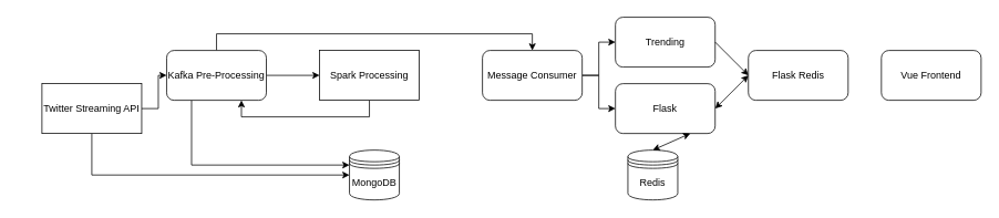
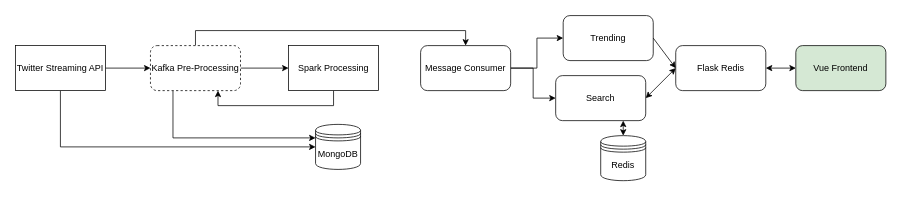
  <mxCell id="0" />
  <mxCell id="1" parent="0" />
  <mxCell id="2" style="edgeStyle=orthogonalEdgeStyle;rounded=0;orthogonalLoop=1;jettySize=auto;html=1;exitX=1;exitY=0.5;exitDx=0;exitDy=0;entryX=0;entryY=0.5;entryDx=0;entryDy=0;shadow=0;strokeColor=#000000;fillColor=#000000;" edge="1" parent="1" source="5" target="7"><mxGeometry relative="1" as="geometry" /></mxCell>
  <mxCell id="3" style="edgeStyle=orthogonalEdgeStyle;rounded=0;orthogonalLoop=1;jettySize=auto;html=1;exitX=0.5;exitY=0;exitDx=0;exitDy=0;entryX=0.5;entryY=0;entryDx=0;entryDy=0;shadow=0;strokeColor=#000000;fillColor=#000000;" edge="1" parent="1" source="5" target="10"><mxGeometry relative="1" as="geometry" /></mxCell>
  <mxCell id="4" style="edgeStyle=orthogonalEdgeStyle;rounded=0;orthogonalLoop=1;jettySize=auto;html=1;exitX=0.25;exitY=1;exitDx=0;exitDy=0;entryX=0;entryY=0.3;entryDx=0;entryDy=0;shadow=0;strokeColor=#000000;fillColor=#000000;" edge="1" parent="1" source="5" target="11"><mxGeometry relative="1" as="geometry" /></mxCell>
- <mxCell id="5" value="Kafka Pre-Processing" style="rounded=1;whiteSpace=wrap;html=1;" vertex="1" parent="1"><mxGeometry x="200" y="60" width="120" height="60" as="geometry" /></mxCell>
+ <mxCell id="5" value="Kafka Pre-Processing" style="rounded=1;whiteSpace=wrap;html=1;dashed=1;" vertex="1" parent="1"><mxGeometry x="200" y="60" width="120" height="60" as="geometry" /></mxCell>
  <mxCell id="6" style="edgeStyle=orthogonalEdgeStyle;rounded=0;orthogonalLoop=1;jettySize=auto;html=1;exitX=0.5;exitY=1;exitDx=0;exitDy=0;entryX=0.75;entryY=1;entryDx=0;entryDy=0;shadow=0;strokeColor=#000000;fillColor=#000000;" edge="1" parent="1" source="7" target="5"><mxGeometry relative="1" as="geometry"><Array as="points"><mxPoint x="444" y="140" /><mxPoint x="290" y="140" /></Array></mxGeometry></mxCell>
  <mxCell id="7" value="Spark Processing" style="whiteSpace=wrap;html=1;rounded=0;" vertex="1" parent="1"><mxGeometry x="384" y="60" width="120" height="60" as="geometry" /></mxCell>
  <mxCell id="8" style="edgeStyle=orthogonalEdgeStyle;rounded=0;orthogonalLoop=1;jettySize=auto;html=1;exitX=1;exitY=0.5;exitDx=0;exitDy=0;entryX=0;entryY=0.5;entryDx=0;entryDy=0;shadow=0;strokeColor=#000000;fillColor=#000000;" edge="1" parent="1" source="10" target="15"><mxGeometry relative="1" as="geometry" /></mxCell>
  <mxCell id="9" style="edgeStyle=orthogonalEdgeStyle;rounded=0;orthogonalLoop=1;jettySize=auto;html=1;exitX=1;exitY=0.5;exitDx=0;exitDy=0;entryX=0;entryY=0.5;entryDx=0;entryDy=0;shadow=0;strokeColor=#000000;fillColor=#000000;" edge="1" parent="1" source="10" target="16"><mxGeometry relative="1" as="geometry" /></mxCell>
- <mxCell id="10" value="Message Consumer" style="rounded=1;whiteSpace=wrap;html=1;" vertex="1" parent="1"><mxGeometry x="580" y="60" width="120" height="60" as="geometry" /></mxCell>
- <mxCell id="11" value="MongoDB" style="shape=datastore;whiteSpace=wrap;html=1;" vertex="1" parent="1"><mxGeometry x="420" y="180" width="60" height="60" as="geometry" /></mxCell>
+ <mxCell id="10" value="Message Consumer" style="rounded=1;whiteSpace=wrap;html=1;" vertex="1" parent="1"><mxGeometry x="560" y="60" width="120" height="60" as="geometry" /></mxCell>
+ <mxCell id="11" value="MongoDB" style="shape=datastore;whiteSpace=wrap;html=1;" vertex="1" parent="1"><mxGeometry x="420" y="165" width="60" height="60" as="geometry" /></mxCell>
  <mxCell id="12" style="edgeStyle=orthogonalEdgeStyle;rounded=0;orthogonalLoop=1;jettySize=auto;html=1;exitX=1;exitY=0.5;exitDx=0;exitDy=0;entryX=0;entryY=0.5;entryDx=0;entryDy=0;shadow=0;strokeColor=#000000;fillColor=#000000;" edge="1" parent="1" source="14" target="5"><mxGeometry relative="1" as="geometry" /></mxCell>
  <mxCell id="13" style="edgeStyle=orthogonalEdgeStyle;rounded=0;orthogonalLoop=1;jettySize=auto;html=1;exitX=0.5;exitY=1;exitDx=0;exitDy=0;entryX=0;entryY=0.5;entryDx=0;entryDy=0;shadow=0;strokeColor=#000000;fillColor=#000000;" edge="1" parent="1" source="14" target="11"><mxGeometry relative="1" as="geometry" /></mxCell>
- <mxCell id="14" value="Twitter Streaming API" style="rounded=0;whiteSpace=wrap;html=1;" vertex="1" parent="1"><mxGeometry x="50" y="100" width="120" height="60" as="geometry" /></mxCell>
- <mxCell id="15" value="Trending" style="rounded=1;whiteSpace=wrap;html=1;" vertex="1" parent="1"><mxGeometry x="740" y="20" width="120" height="60" as="geometry" /></mxCell>
- <mxCell id="16" value="Flask" style="rounded=1;whiteSpace=wrap;html=1;" vertex="1" parent="1"><mxGeometry x="740" y="100" width="120" height="60" as="geometry" /></mxCell>
- <mxCell id="17" value="Redis" style="shape=datastore;whiteSpace=wrap;html=1;" vertex="1" parent="1"><mxGeometry x="755" y="180" width="60" height="60" as="geometry" /></mxCell>
+ <mxCell id="14" value="Twitter Streaming API" style="rounded=0;whiteSpace=wrap;html=1;" vertex="1" parent="1"><mxGeometry x="20" y="60" width="120" height="60" as="geometry" /></mxCell>
+ <mxCell id="15" value="Trending" style="rounded=1;whiteSpace=wrap;html=1;" vertex="1" parent="1"><mxGeometry x="750" y="20" width="120" height="60" as="geometry" /></mxCell>
+ <mxCell id="16" value="Search" style="rounded=1;whiteSpace=wrap;html=1;" vertex="1" parent="1"><mxGeometry x="740" y="100" width="120" height="60" as="geometry" /></mxCell>
+ <mxCell id="17" value="Redis" style="shape=datastore;whiteSpace=wrap;html=1;" vertex="1" parent="1"><mxGeometry x="800" y="180" width="60" height="60" as="geometry" /></mxCell>
  <mxCell id="18" value="" style="endArrow=classic;startArrow=classic;html=1;rounded=0;shadow=0;strokeColor=#000000;fillColor=#000000;entryX=0.75;entryY=1;entryDx=0;entryDy=0;exitX=0.5;exitY=0;exitDx=0;exitDy=0;" edge="1" parent="1" source="17" target="16"><mxGeometry width="50" height="50" relative="1" as="geometry"><mxPoint x="840" y="170" as="sourcePoint" /><mxPoint x="860" y="160" as="targetPoint" /></mxGeometry></mxCell>
  <mxCell id="19" value="Flask Redis" style="rounded=1;whiteSpace=wrap;html=1;" vertex="1" parent="1"><mxGeometry x="900" y="60" width="120" height="60" as="geometry" /></mxCell>
  <mxCell id="20" value="" style="endArrow=classic;startArrow=classic;html=1;rounded=0;shadow=0;strokeColor=#000000;fillColor=#000000;entryX=0;entryY=0.5;entryDx=0;entryDy=0;exitX=1;exitY=0.5;exitDx=0;exitDy=0;" edge="1" parent="1" source="16" target="19"><mxGeometry width="50" height="50" relative="1" as="geometry"><mxPoint x="860" y="170" as="sourcePoint" /><mxPoint x="910" y="120" as="targetPoint" /></mxGeometry></mxCell>
  <mxCell id="21" value="" style="endArrow=classic;html=1;rounded=0;shadow=0;strokeColor=#000000;fillColor=#000000;exitX=1;exitY=0.5;exitDx=0;exitDy=0;entryX=0;entryY=0.5;entryDx=0;entryDy=0;" edge="1" parent="1" source="15" target="19"><mxGeometry width="50" height="50" relative="1" as="geometry"><mxPoint x="880" y="10" as="sourcePoint" /><mxPoint x="930" y="-40" as="targetPoint" /></mxGeometry></mxCell>
- <mxCell id="22" value="Vue Frontend" style="rounded=1;whiteSpace=wrap;html=1;" vertex="1" parent="1"><mxGeometry x="1060" y="60" width="120" height="60" as="geometry" /></mxCell>
+ <mxCell id="22" value="Vue Frontend" style="rounded=1;whiteSpace=wrap;html=1;fillColor=#d5e8d4;" vertex="1" parent="1"><mxGeometry x="1060" y="60" width="120" height="60" as="geometry" /></mxCell>
+ <mxCell id="23" value="" style="endArrow=classic;startArrow=classic;html=1;rounded=0;shadow=0;strokeColor=#000000;fillColor=#000000;exitX=1;exitY=0.5;exitDx=0;exitDy=0;entryX=0;entryY=0.5;entryDx=0;entryDy=0;" edge="1" parent="1" source="19" target="22"><mxGeometry width="50" height="50" relative="1" as="geometry"><mxPoint x="1020" y="230" as="sourcePoint" /><mxPoint x="1070" y="180" as="targetPoint" /></mxGeometry></mxCell>
